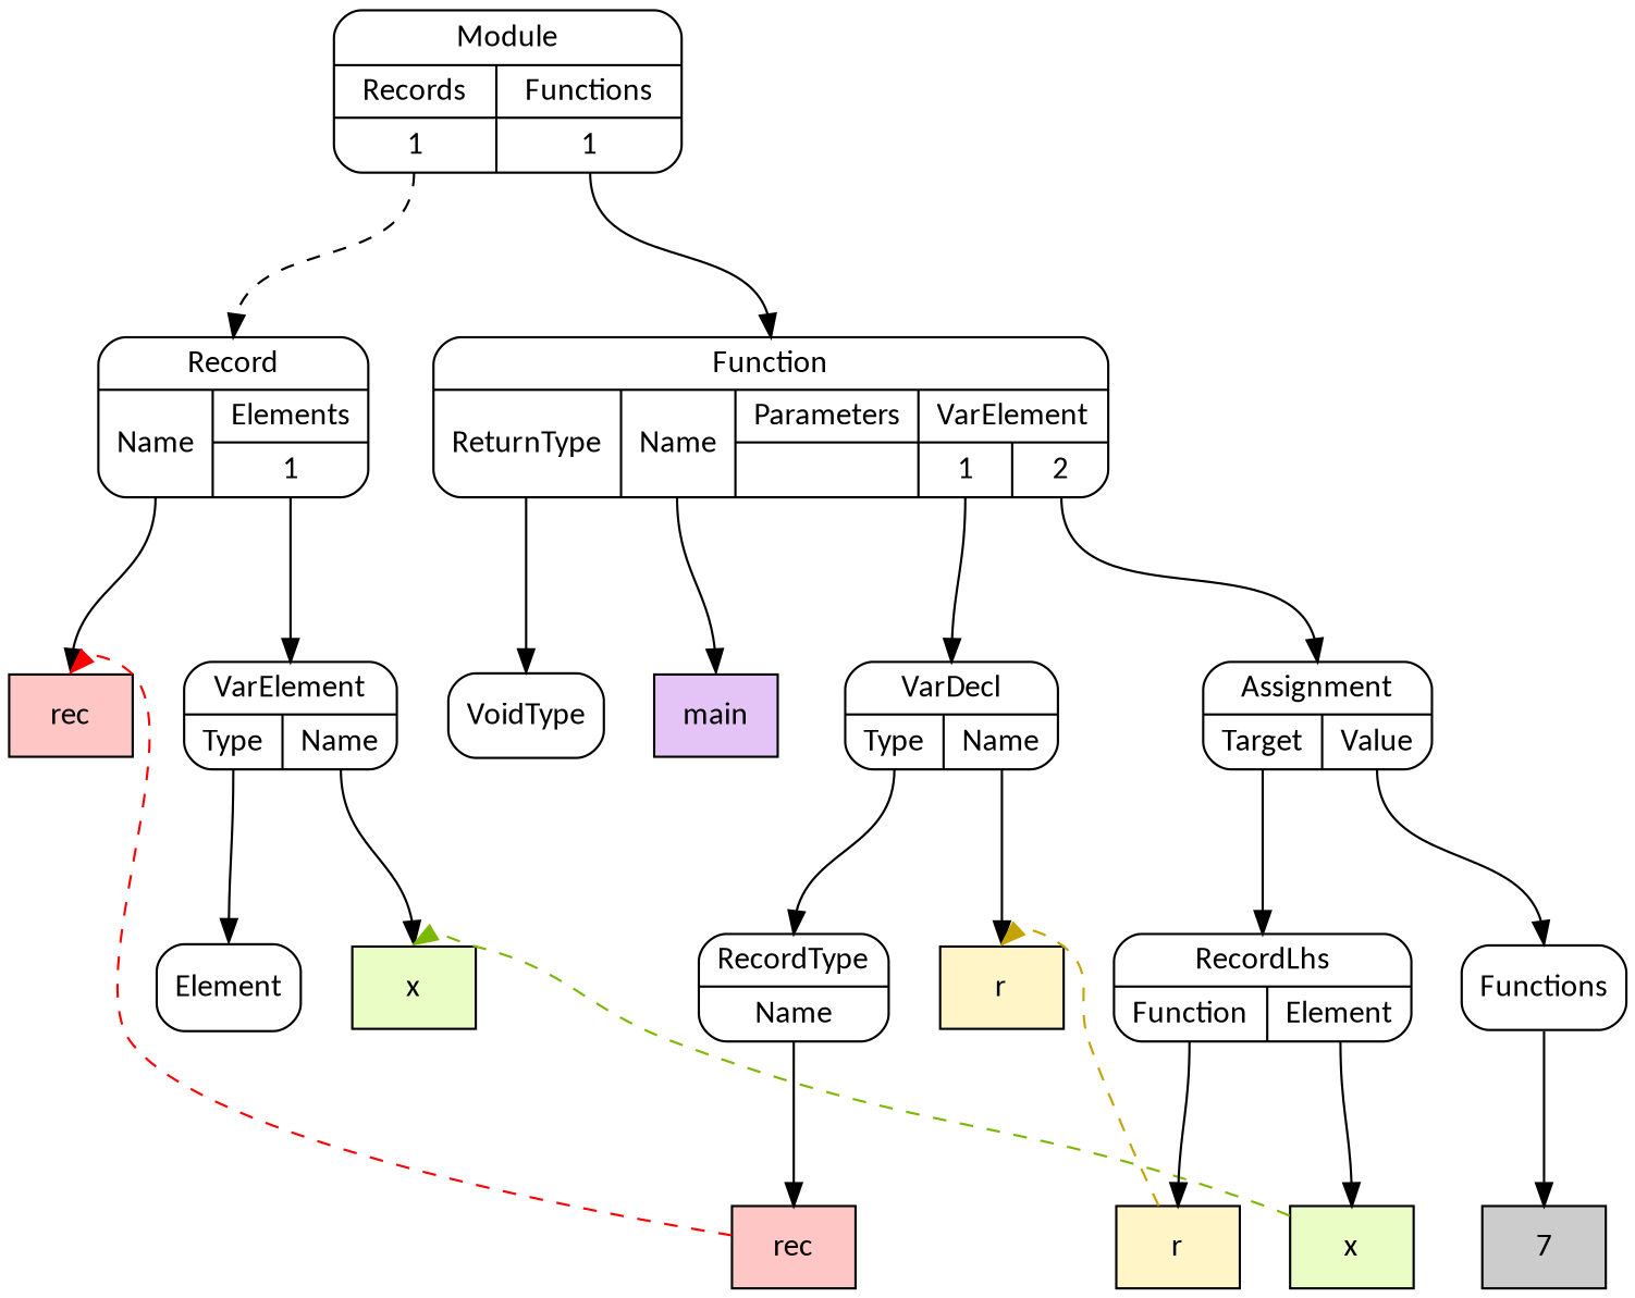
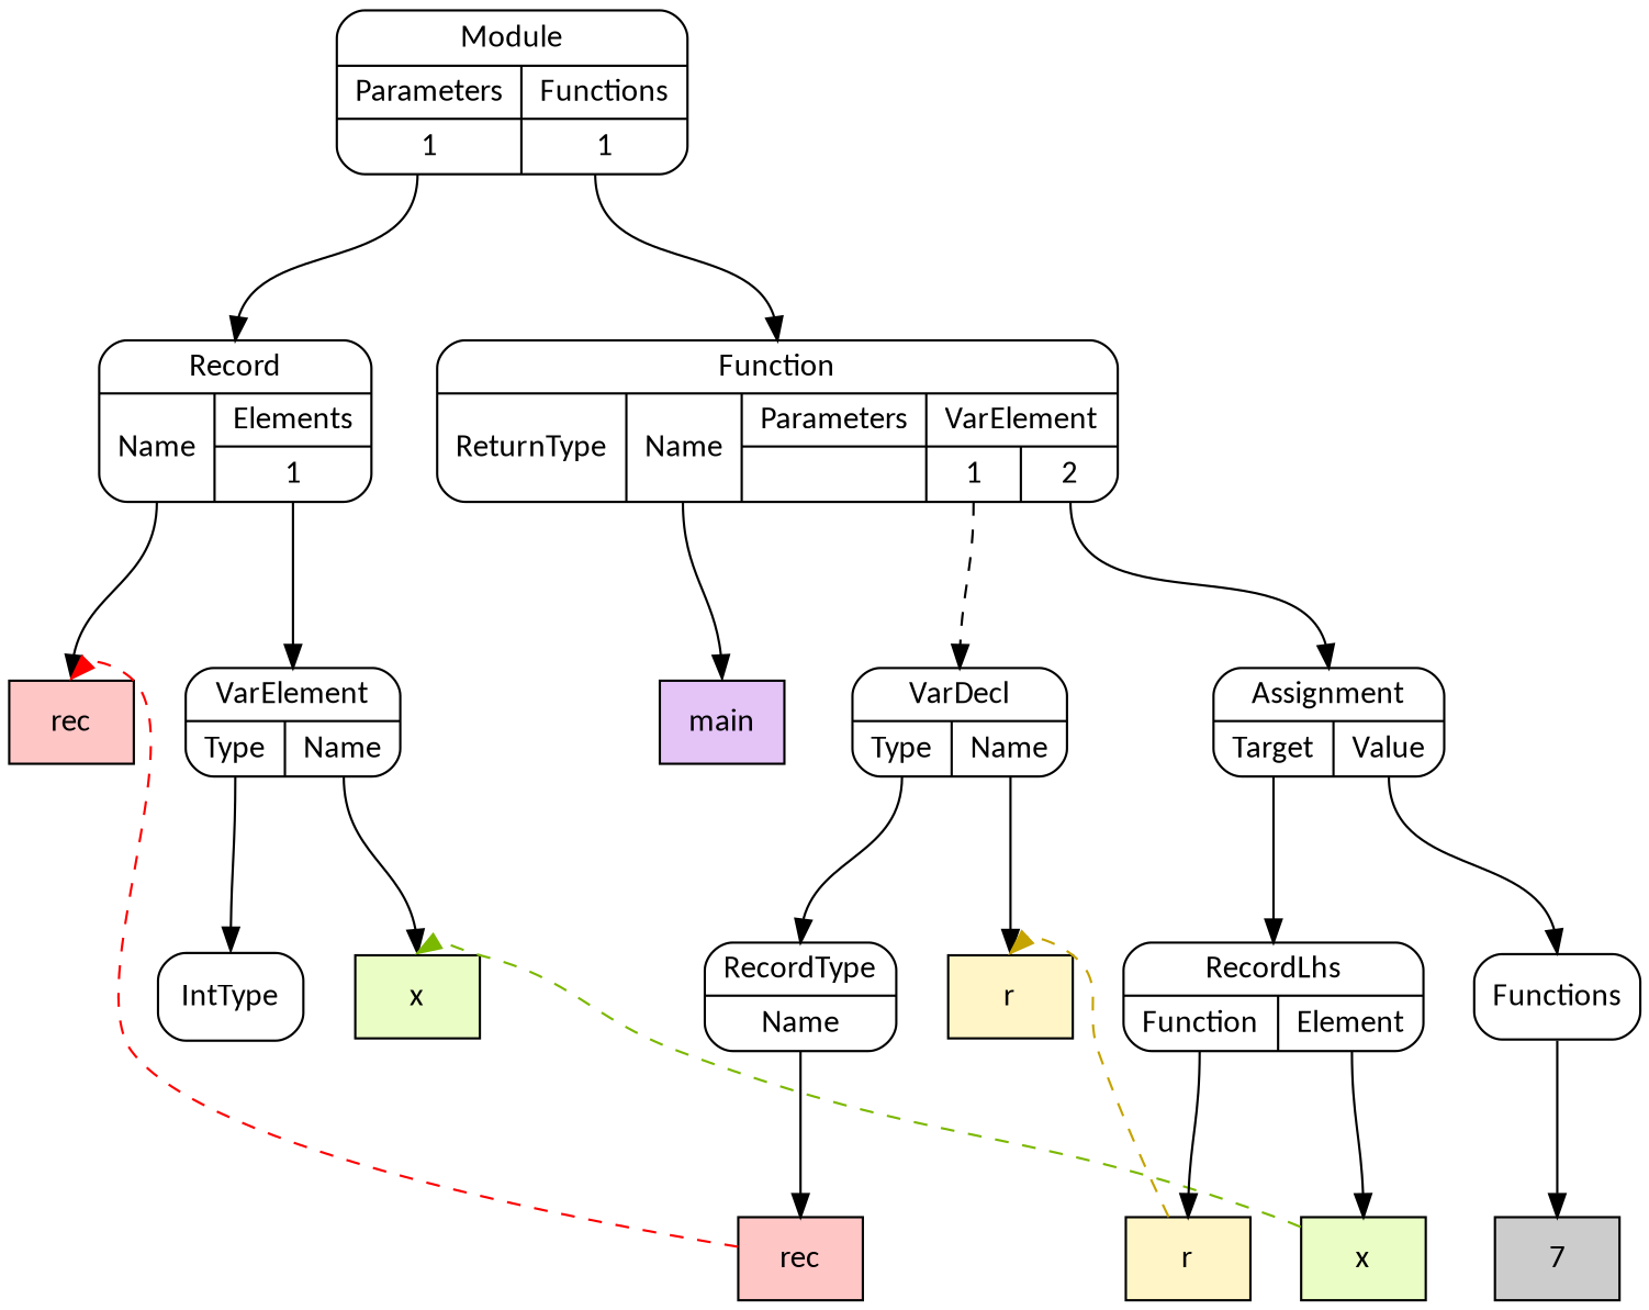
  digraph {
    nodesep=0.3
    ordering=out
    ranksep=1
    node [fillcolor=white fontname=Calibri shape=Mrecord style=filled]
    edge [headport=n tailport="p0:s"]
    n1 [fillcolor="#FFC6C6" label=rec shape=box]
-   n2 [label=Element]
+   n2 [label=IntType]
    n3 [fillcolor="#EAFDC5" label=x shape=box]
    n4 [label="{VarElement|{<p0>Type|<p1>Name}}"]
    n5 [label="{Record|{<p0>Name|{Elements|{<p1_0>1}}}}"]
-   n6 [label=VoidType]
    n7 [fillcolor="#E4C3F7" label=main shape=box]
    n8 [fillcolor="#FFC6C6" label=rec shape=box]
    n9 [label="{RecordType|{<p0>Name}}"]
    n10 [fillcolor="#FFF5C6" label=r shape=box]
    n11 [label="{VarDecl|{<p0>Type|<p1>Name}}"]
    n12 [fillcolor="#FFF5C6" label=r shape=box]
    n13 [fillcolor="#EAFDC5" label=x shape=box]
    n14 [label="{RecordLhs|{<p0>Function|<p1>Element}}"]
    n15 [fillcolor="#cccccc" label=7 shape=box]
    n16 [label=Functions]
    n17 [label="{Assignment|{<p0>Target|<p1>Value}}"]
    n18 [label="{Function|{<p0>ReturnType|<p1>Name|{Parameters|{}}|{VarElement|{<p3_0>1|<p3_1>2}}}}"]
-   n19 [label="{Module|{{Records|{<p0_0>1}}|{Functions|{<p1_0>1}}}}"]
+   n19 [label="{Module|{{Parameters|{<p0_0>1}}|{Functions|{<p1_0>1}}}}"]
    n4 -> n2
    n4 -> n3 [tailport="p1:s"]
    n5 -> n1
    n5 -> n4 [tailport="p1_0:s"]
    n8 -> n1 [color="#FF0000" constraint=false style=dashed]
    n9 -> n8
    n11 -> n9
    n11 -> n10 [tailport="p1:s"]
    n12 -> n10 [color="#C5A300" constraint=false style=dashed]
    n13 -> n3 [color="#7BB800" constraint=false style=dashed]
    n14 -> n12
    n14 -> n13 [tailport="p1:s"]
    n16 -> n15 [tailport=s]
    n17 -> n14
    n17 -> n16 [tailport="p1:s"]
-   n18 -> n6
    n18 -> n7 [tailport="p1:s"]
-   n18 -> n11 [tailport="p3_0:s"]
+   n18 -> n11 [tailport="p3_0:s" style=dashed]
    n18 -> n17 [tailport="p3_1:s"]
-   n19 -> n5 [tailport="p0_0:s" style=dashed]
+   n19 -> n5 [tailport="p0_0:s"]
    n19 -> n18 [tailport="p1_0:s"]
  }
